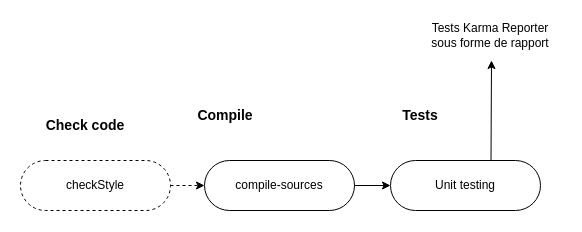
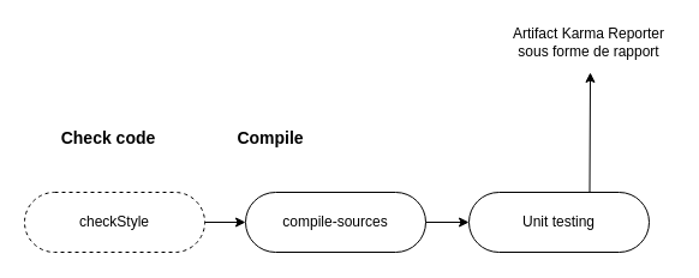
  <mxCell id="0" />
  <mxCell id="1" parent="0" />
  <mxCell id="2" value="compile-sources" style="rounded=1;whiteSpace=wrap;html=1;arcSize=50;" parent="1" vertex="1"><mxGeometry x="204" y="160" width="150" height="50" as="geometry" /></mxCell>
  <mxCell id="3" value="Unit testing" style="rounded=1;whiteSpace=wrap;html=1;arcSize=50;" parent="1" vertex="1"><mxGeometry x="390" y="160" width="150" height="50" as="geometry" /></mxCell>
  <mxCell id="4" value="checkStyle" style="rounded=1;whiteSpace=wrap;html=1;arcSize=50;dashed=1;" parent="1" vertex="1"><mxGeometry x="20" y="160" width="150" height="50" as="geometry" /></mxCell>
- <mxCell id="5" value="Check code" style="text;html=1;strokeColor=none;fillColor=none;align=center;verticalAlign=middle;whiteSpace=wrap;rounded=0;fontStyle=1;fontSize=14;" parent="1" vertex="1"><mxGeometry x="35" y="110" width="100" height="30" as="geometry" /></mxCell>
+ <mxCell id="5" value="Check code" style="text;html=1;strokeColor=none;fillColor=none;align=center;verticalAlign=middle;whiteSpace=wrap;rounded=0;fontStyle=1;fontSize=14;" parent="1" vertex="1"><mxGeometry x="40" y="100" width="100" height="30" as="geometry" /></mxCell>
  <mxCell id="6" value="Compile" style="text;html=1;strokeColor=none;fillColor=none;align=center;verticalAlign=middle;whiteSpace=wrap;rounded=0;fontStyle=1;fontSize=14;" parent="1" vertex="1"><mxGeometry x="195" y="100" width="60" height="30" as="geometry" /></mxCell>
- <mxCell id="7" value="Tests" style="text;html=1;strokeColor=none;fillColor=none;align=center;verticalAlign=middle;whiteSpace=wrap;rounded=0;fontStyle=1;fontSize=14;" parent="1" vertex="1"><mxGeometry x="390" y="100" width="60" height="30" as="geometry" /></mxCell>
  <mxCell id="8" value="" style="endArrow=classic;html=1;rounded=0;exitX=0.75;exitY=0;exitDx=0;exitDy=0;" parent="1" edge="1"><mxGeometry width="50" height="50" relative="1" as="geometry"><mxPoint x="490.5" y="160" as="sourcePoint" /><mxPoint x="491" y="60" as="targetPoint" /></mxGeometry></mxCell>
- <mxCell id="9" value="Tests Karma Reporter sous forme de rapport" style="text;html=1;strokeColor=none;fillColor=none;align=center;verticalAlign=middle;whiteSpace=wrap;rounded=0;" parent="1" vertex="1"><mxGeometry x="420" y="20" width="140" height="30" as="geometry" /></mxCell>
- <mxCell id="10" value="" style="endArrow=classic;html=1;rounded=0;exitX=1;exitY=0.5;exitDx=0;exitDy=0;entryX=0;entryY=0.5;entryDx=0;entryDy=0;dashed=1;" parent="1" source="4" target="2" edge="1"><mxGeometry width="50" height="50" relative="1" as="geometry"><mxPoint x="330" y="290" as="sourcePoint" /><mxPoint x="380" y="240" as="targetPoint" /></mxGeometry></mxCell>
+ <mxCell id="9" value="Artifact Karma Reporter sous forme de rapport" style="text;html=1;strokeColor=none;fillColor=none;align=center;verticalAlign=middle;whiteSpace=wrap;rounded=0;" parent="1" vertex="1"><mxGeometry x="420" y="20" width="140" height="30" as="geometry" /></mxCell>
+ <mxCell id="10" value="" style="endArrow=classic;html=1;rounded=0;exitX=1;exitY=0.5;exitDx=0;exitDy=0;entryX=0;entryY=0.5;entryDx=0;entryDy=0;" parent="1" source="4" target="2" edge="1"><mxGeometry width="50" height="50" relative="1" as="geometry"><mxPoint x="330" y="290" as="sourcePoint" /><mxPoint x="380" y="240" as="targetPoint" /></mxGeometry></mxCell>
  <mxCell id="11" value="" style="endArrow=classic;html=1;rounded=0;entryX=0;entryY=0.5;entryDx=0;entryDy=0;exitX=1;exitY=0.5;exitDx=0;exitDy=0;" parent="1" source="2" target="3" edge="1"><mxGeometry width="50" height="50" relative="1" as="geometry"><mxPoint x="360" y="185" as="sourcePoint" /><mxPoint x="388" y="184.71" as="targetPoint" /></mxGeometry></mxCell>
